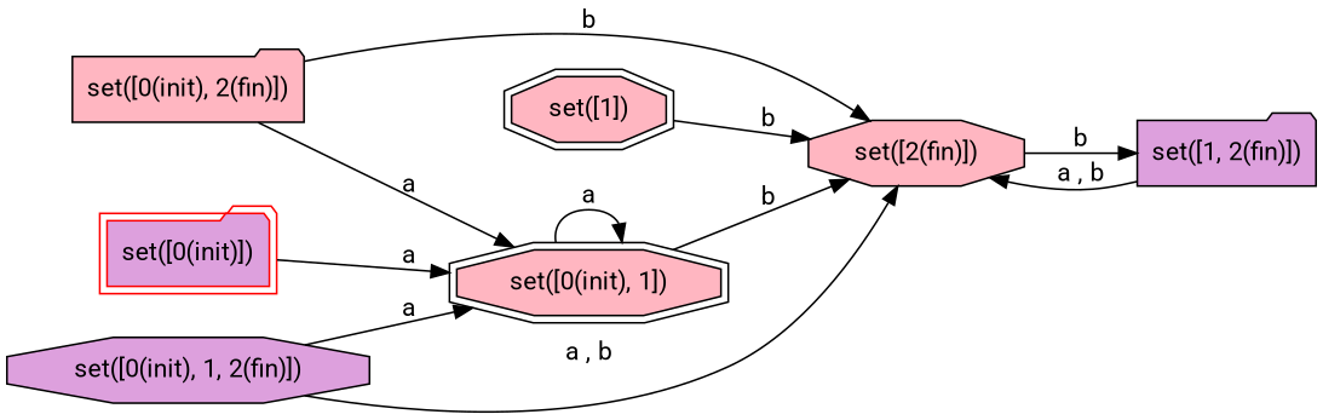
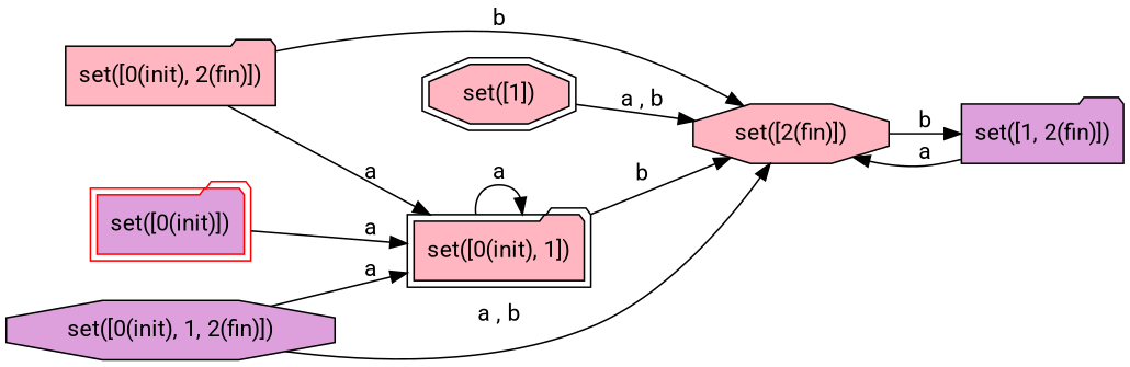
  digraph {
    fontname=Roboto
    rankdir=LR
    node [fillcolor=lightpink fontname=Roboto shape=octagon style=filled]
    edge [fontname=Roboto]
    n1 [color=red fillcolor=plum label="set([0(init)])" peripheries=2 shape=folder]
-   n2 [label="set([0(init), 1])" peripheries=2]
+   n2 [label="set([0(init), 1])" peripheries=2 shape=folder]
    n3 [label="set([2(fin)])"]
    n4 [fillcolor=plum label="set([1, 2(fin)])" shape=folder]
    n5 [label="set([1])" peripheries=2]
    n6 [label="set([0(init), 2(fin)])" shape=folder]
    n7 [fillcolor=plum label="set([0(init), 1, 2(fin)])"]
    n1 -> n2 [label=a]
    n2 -> n2 [label=a]
    n2 -> n3 [label=b]
    n3 -> n4 [label=b]
-   n4 -> n3 [label="a , b"]
-   n5 -> n3 [label=b]
+   n4 -> n3 [label=a]
+   n5 -> n3 [label="a , b"]
    n6 -> n2 [label=a]
    n6 -> n3 [label=b]
    n7 -> n2 [label=a]
    n7 -> n3 [label="a , b"]
  }
